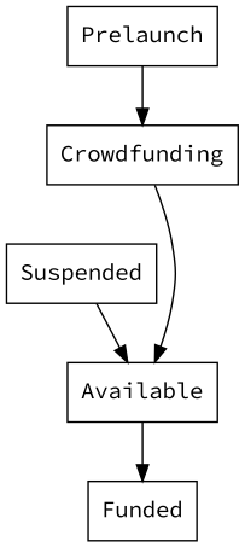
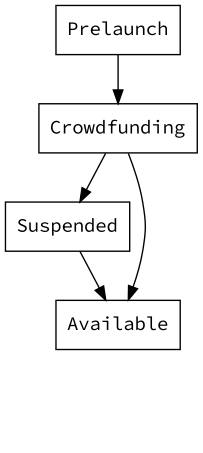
  digraph {
    fontname="Source Code Pro"
    rankdir=TB
    node [fontname="Source Code Pro" penwidth=1 shape=box]
    edge [fontname="Source Code Pro"]
    Prelaunch
    Crowdfunding
    Suspended
    Available
-   Funded
    Prelaunch -> Crowdfunding
+   Crowdfunding -> Suspended
    Crowdfunding -> Available
    Suspended -> Available
-   Available -> Funded
  }
